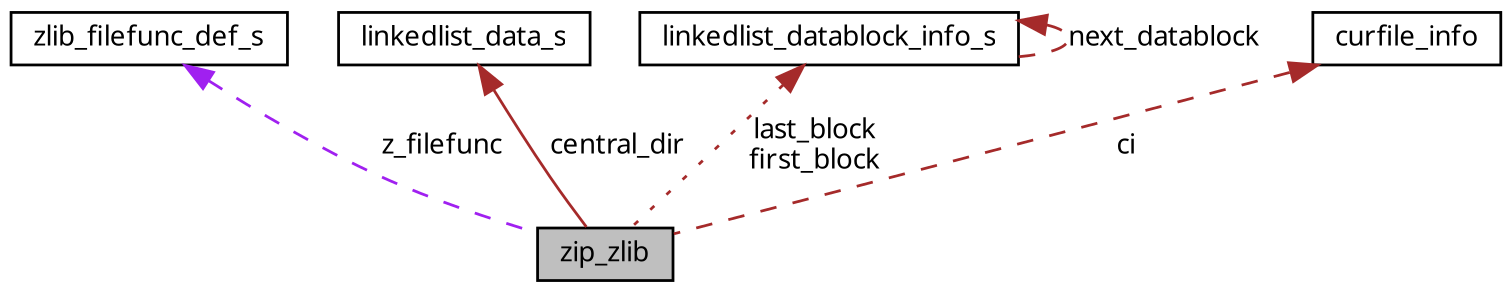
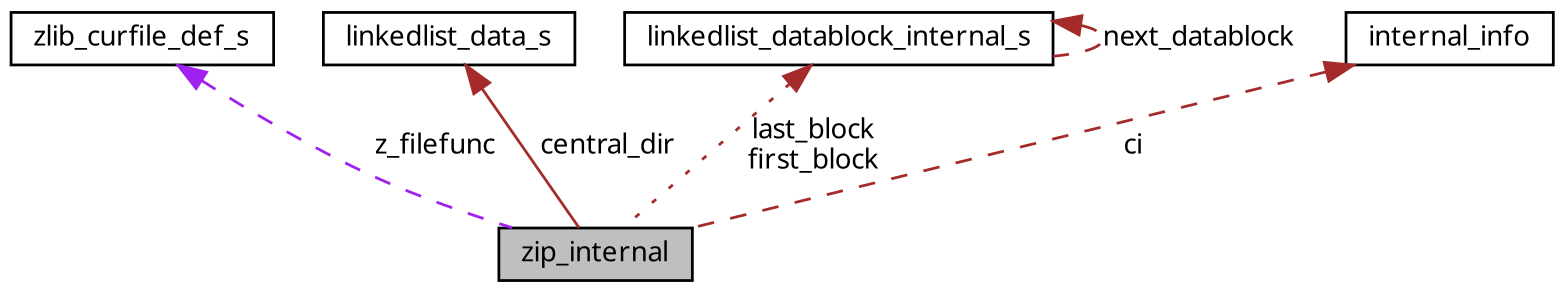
  digraph {
    node [color=black fillcolor=white fontname="FreeSans.ttf" fontsize=10 shape=record style=filled]
    edge [color=brown dir=back fontname="FreeSans.ttf" fontsize=10 labelfontname="FreeSans.ttf" labelfontsize=10 style=dashed]
-   n1 [fillcolor=grey75 fontcolor=black height=0.2 label=zip_zlib width=0.4]
-   n2 [height=0.2 label=zlib_filefunc_def_s width=0.4]
+   n1 [fillcolor=grey75 fontcolor=black height=0.2 label=zip_internal width=0.4]
+   n2 [height=0.2 label=zlib_curfile_def_s width=0.4]
    n3 [height=0.2 label=linkedlist_data_s width=0.4]
-   n4 [height=0.2 label=linkedlist_datablock_info_s width=0.4]
-   n5 [height=0.2 label=curfile_info width=0.4]
+   n4 [height=0.2 label=linkedlist_datablock_internal_s width=0.4]
+   n5 [height=0.2 label=internal_info width=0.4]
    n2 -> n1 [color=purple label=z_filefunc]
    n3 -> n1 [label=central_dir style=solid]
    n4 -> n1 [label="last_block\nfirst_block" style=dotted]
    n4 -> n4 [label=next_datablock]
    n5 -> n1 [label=ci]
  }
